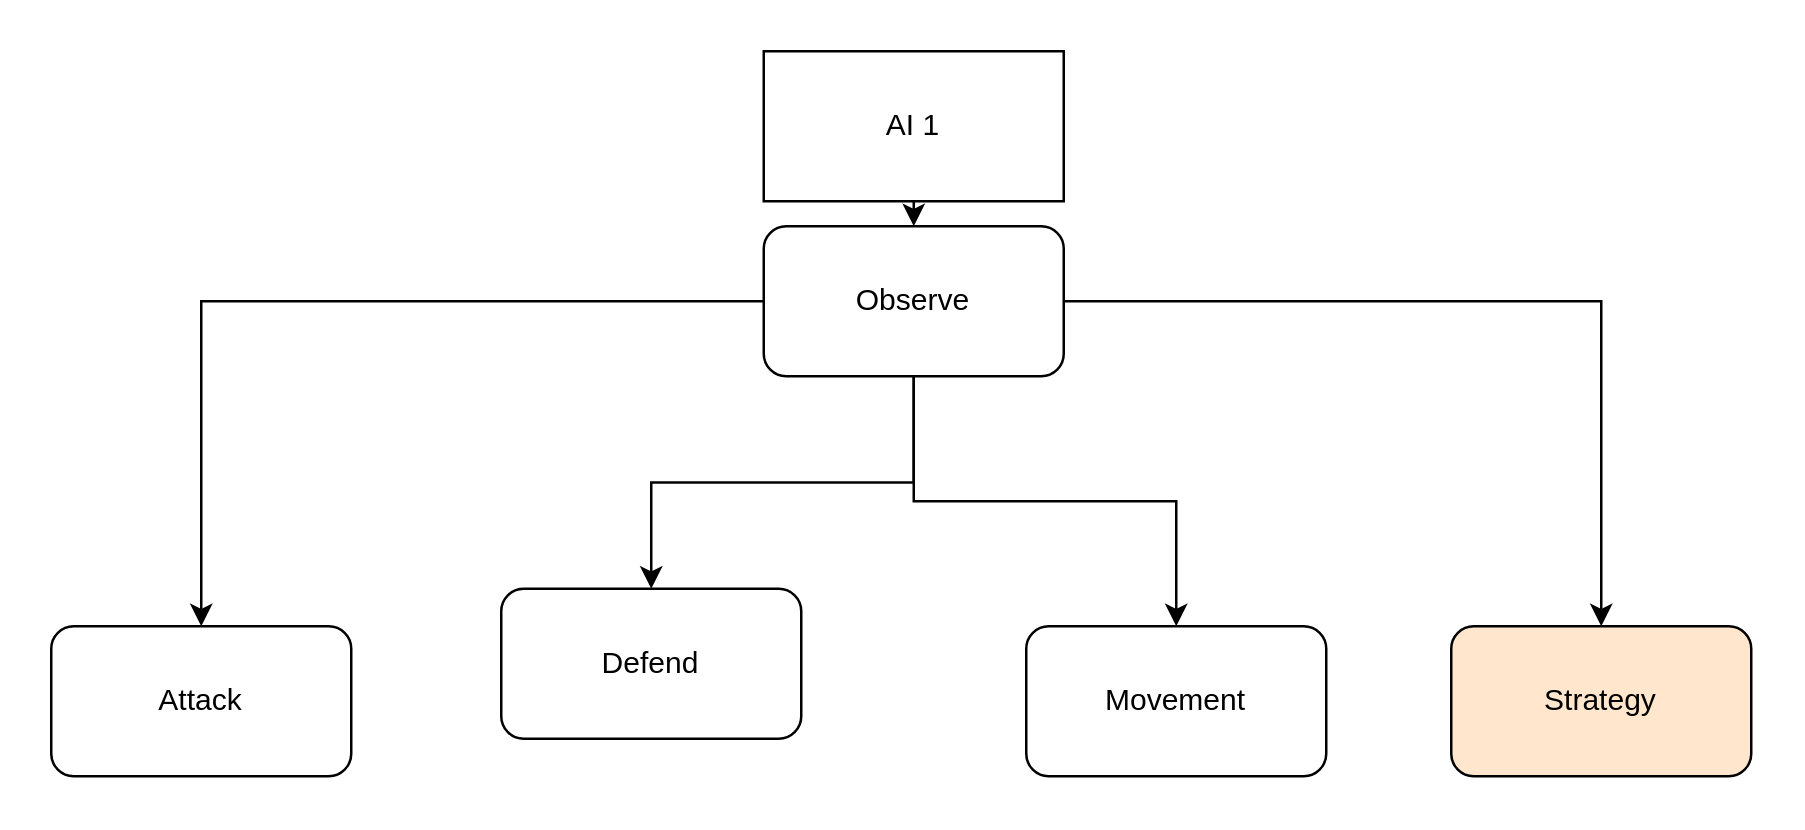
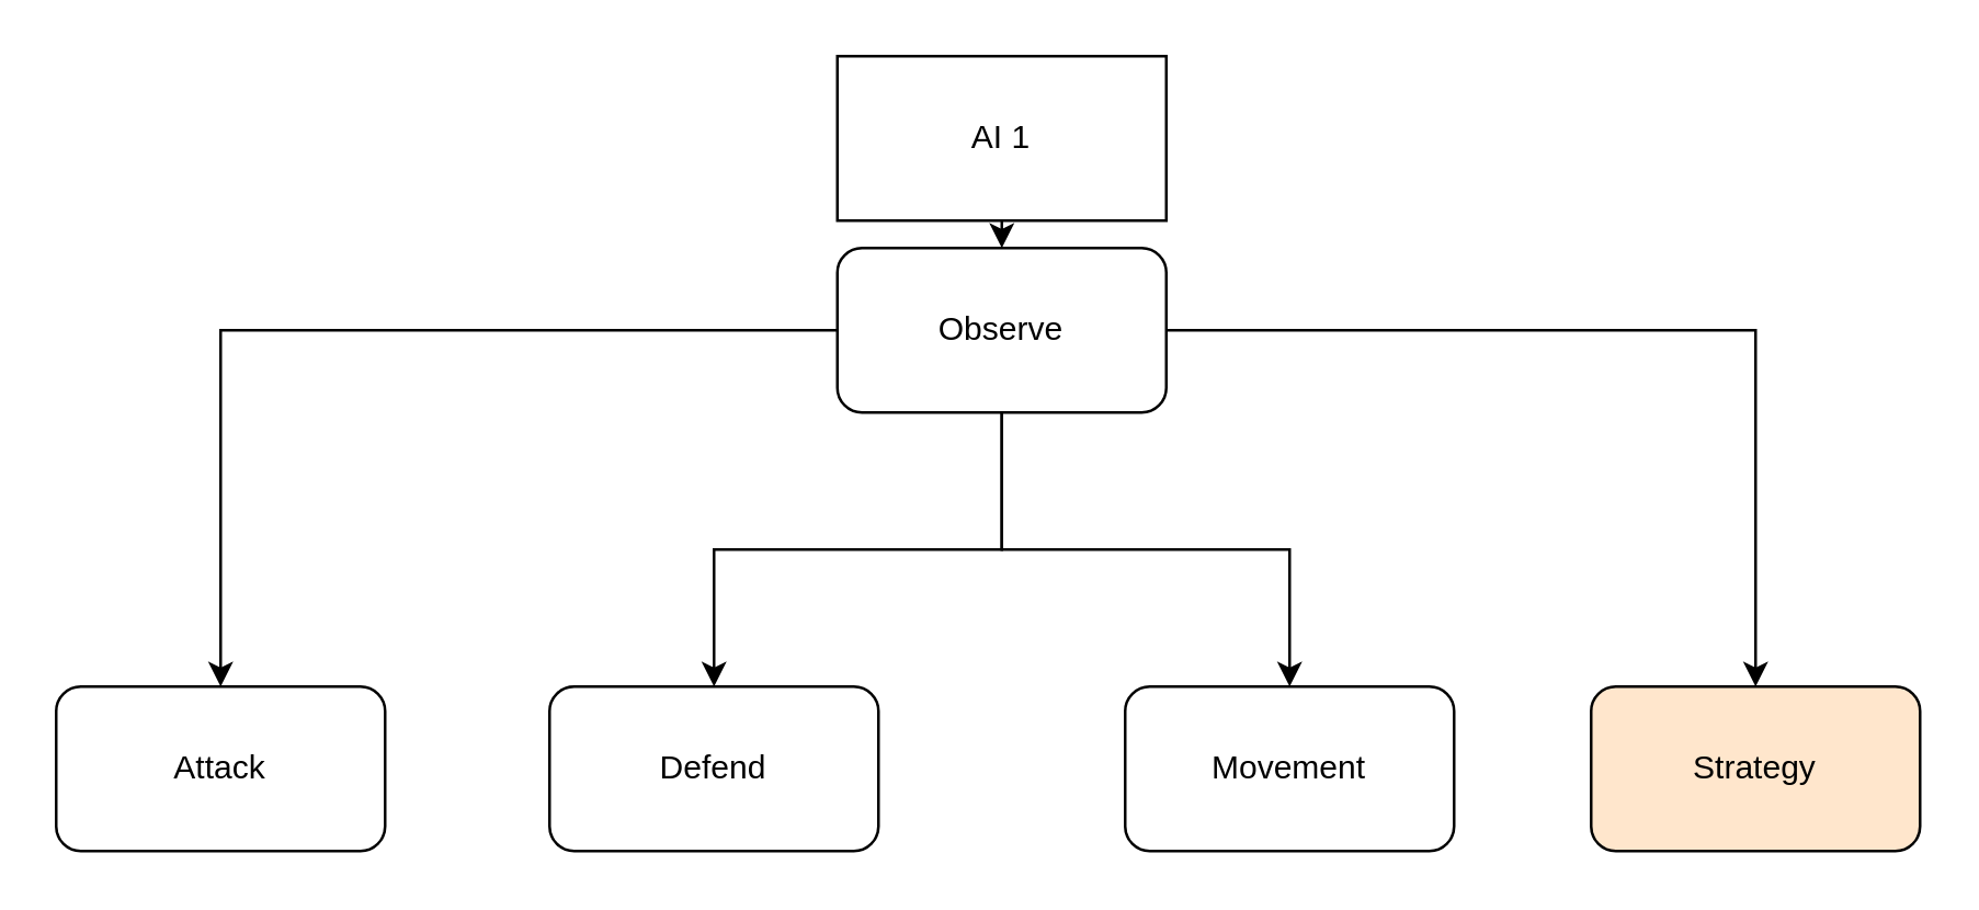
  <mxCell id="0" />
  <mxCell id="1" parent="0" />
  <mxCell id="2" style="edgeStyle=orthogonalEdgeStyle;rounded=0;orthogonalLoop=1;jettySize=auto;html=1;exitX=0.5;exitY=1;exitDx=0;exitDy=0;entryX=0.5;entryY=0;entryDx=0;entryDy=0;" edge="1" parent="1" source="3" target="10"><mxGeometry relative="1" as="geometry" /></mxCell>
  <mxCell id="3" value="AI 1&lt;br&gt;" style="rounded=0;whiteSpace=wrap;html=1;" parent="1" vertex="1"><mxGeometry x="305" y="20" width="120" height="60" as="geometry" /></mxCell>
  <mxCell id="4" value="Movement" style="rounded=1;whiteSpace=wrap;html=1;" parent="1" vertex="1"><mxGeometry x="410" y="250" width="120" height="60" as="geometry" /></mxCell>
  <mxCell id="5" value="Attack" style="rounded=1;whiteSpace=wrap;html=1;" parent="1" vertex="1"><mxGeometry x="20" y="250" width="120" height="60" as="geometry" /></mxCell>
  <mxCell id="6" style="edgeStyle=orthogonalEdgeStyle;rounded=0;orthogonalLoop=1;jettySize=auto;html=1;" edge="1" parent="1" source="10" target="11"><mxGeometry relative="1" as="geometry" /></mxCell>
  <mxCell id="7" style="edgeStyle=orthogonalEdgeStyle;rounded=0;orthogonalLoop=1;jettySize=auto;html=1;entryX=0.5;entryY=0;entryDx=0;entryDy=0;" edge="1" parent="1" source="10" target="5"><mxGeometry relative="1" as="geometry" /></mxCell>
  <mxCell id="8" style="edgeStyle=orthogonalEdgeStyle;rounded=0;orthogonalLoop=1;jettySize=auto;html=1;" edge="1" parent="1" source="10" target="4"><mxGeometry relative="1" as="geometry" /></mxCell>
  <mxCell id="9" style="edgeStyle=orthogonalEdgeStyle;rounded=0;orthogonalLoop=1;jettySize=auto;html=1;" edge="1" parent="1" source="10" target="12"><mxGeometry relative="1" as="geometry" /></mxCell>
  <mxCell id="10" value="Observe" style="rounded=1;whiteSpace=wrap;html=1;" parent="1" vertex="1"><mxGeometry x="305" y="90" width="120" height="60" as="geometry" /></mxCell>
- <mxCell id="11" value="Defend&lt;br&gt;" style="rounded=1;whiteSpace=wrap;html=1;" parent="1" vertex="1"><mxGeometry x="200" y="235" width="120" height="60" as="geometry" /></mxCell>
+ <mxCell id="11" value="Defend&lt;br&gt;" style="rounded=1;whiteSpace=wrap;html=1;" parent="1" vertex="1"><mxGeometry x="200" y="250" width="120" height="60" as="geometry" /></mxCell>
  <mxCell id="12" value="Strategy" style="rounded=1;whiteSpace=wrap;html=1;fillColor=#ffe6cc;" parent="1" vertex="1"><mxGeometry x="580" y="250" width="120" height="60" as="geometry" /></mxCell>
